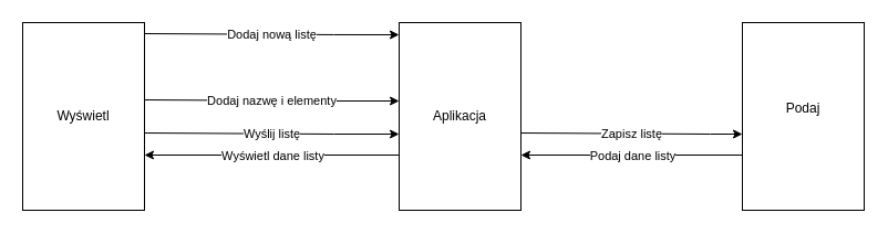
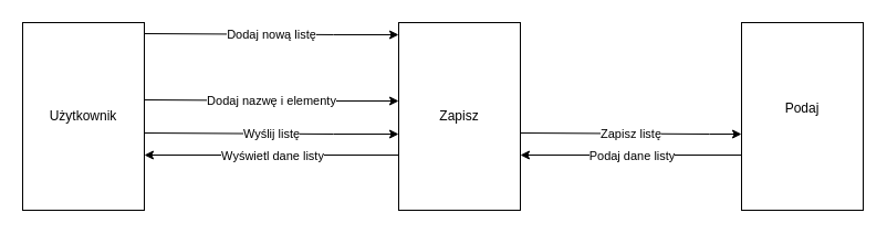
  <mxCell id="0" />
  <mxCell id="1" parent="0" />
- <mxCell id="2" value="Wyświetl" style="html=1;whiteSpace=wrap;" vertex="1" parent="1"><mxGeometry x="20" y="20" width="110" height="170" as="geometry" /></mxCell>
- <mxCell id="3" value="Aplikacja" style="html=1;whiteSpace=wrap;" vertex="1" parent="1"><mxGeometry x="360" y="20" width="110" height="170" as="geometry" /></mxCell>
+ <mxCell id="2" value="Użytkownik" style="html=1;whiteSpace=wrap;" vertex="1" parent="1"><mxGeometry x="20" y="20" width="110" height="170" as="geometry" /></mxCell>
+ <mxCell id="3" value="Zapisz" style="html=1;whiteSpace=wrap;" vertex="1" parent="1"><mxGeometry x="360" y="20" width="110" height="170" as="geometry" /></mxCell>
  <mxCell id="4" value="Podaj&lt;div&gt;&lt;br&gt;&lt;/div&gt;" style="html=1;whiteSpace=wrap;" vertex="1" parent="1"><mxGeometry x="670" y="20" width="110" height="170" as="geometry" /></mxCell>
  <mxCell id="5" value="" style="endArrow=classic;html=1;rounded=0;exitX=0.991;exitY=0.206;exitDx=0;exitDy=0;exitPerimeter=0;entryX=-0.009;entryY=0.212;entryDx=0;entryDy=0;entryPerimeter=0;" edge="1" parent="1"><mxGeometry relative="1" as="geometry"><mxPoint x="130" y="30" as="sourcePoint" /><mxPoint x="360" y="31.02" as="targetPoint" /><Array as="points"><mxPoint x="300.99" y="30.98" /></Array></mxGeometry></mxCell>
  <mxCell id="6" value="Dodaj nową listę" style="edgeLabel;resizable=0;html=1;;align=center;verticalAlign=middle;" connectable="0" vertex="1" parent="5"><mxGeometry relative="1" as="geometry" /></mxCell>
  <mxCell id="7" value="" style="endArrow=classic;html=1;rounded=0;exitX=0.991;exitY=0.206;exitDx=0;exitDy=0;exitPerimeter=0;entryX=-0.009;entryY=0.212;entryDx=0;entryDy=0;entryPerimeter=0;" edge="1" parent="1"><mxGeometry relative="1" as="geometry"><mxPoint x="130" y="90" as="sourcePoint" /><mxPoint x="360" y="91" as="targetPoint" /><Array as="points"><mxPoint x="301" y="91" /></Array></mxGeometry></mxCell>
  <mxCell id="8" value="Dodaj nazwę i elementy" style="edgeLabel;resizable=0;html=1;;align=center;verticalAlign=middle;" connectable="0" vertex="1" parent="7"><mxGeometry relative="1" as="geometry" /></mxCell>
  <mxCell id="9" value="" style="endArrow=classic;html=1;rounded=0;exitX=0.991;exitY=0.206;exitDx=0;exitDy=0;exitPerimeter=0;entryX=-0.009;entryY=0.212;entryDx=0;entryDy=0;entryPerimeter=0;" edge="1" parent="1"><mxGeometry relative="1" as="geometry"><mxPoint x="130" y="120" as="sourcePoint" /><mxPoint x="360" y="121" as="targetPoint" /><Array as="points"><mxPoint x="301" y="121" /></Array></mxGeometry></mxCell>
  <mxCell id="10" value="Wyślij listę" style="edgeLabel;resizable=0;html=1;;align=center;verticalAlign=middle;" connectable="0" vertex="1" parent="9"><mxGeometry relative="1" as="geometry" /></mxCell>
  <mxCell id="11" value="" style="endArrow=classic;html=1;rounded=0;exitX=0.991;exitY=0.206;exitDx=0;exitDy=0;exitPerimeter=0;" edge="1" parent="1"><mxGeometry relative="1" as="geometry"><mxPoint x="470" y="120" as="sourcePoint" /><mxPoint x="670" y="121" as="targetPoint" /><Array as="points"><mxPoint x="641" y="121" /></Array></mxGeometry></mxCell>
  <mxCell id="12" value="Zapisz listę" style="edgeLabel;resizable=0;html=1;;align=center;verticalAlign=middle;" connectable="0" vertex="1" parent="11"><mxGeometry relative="1" as="geometry" /></mxCell>
  <mxCell id="13" value="" style="endArrow=classic;html=1;rounded=0;exitX=0;exitY=0.25;exitDx=0;exitDy=0;" edge="1" parent="1"><mxGeometry relative="1" as="geometry"><mxPoint x="670" y="140" as="sourcePoint" /><mxPoint x="470" y="140" as="targetPoint" /></mxGeometry></mxCell>
  <mxCell id="14" value="Podaj dane listy" style="edgeLabel;resizable=0;html=1;;align=center;verticalAlign=middle;" connectable="0" vertex="1" parent="13"><mxGeometry relative="1" as="geometry" /></mxCell>
  <mxCell id="15" value="" style="endArrow=classic;html=1;rounded=0;exitX=0;exitY=0.25;exitDx=0;exitDy=0;entryX=1;entryY=0.25;entryDx=0;entryDy=0;" edge="1" parent="1"><mxGeometry relative="1" as="geometry"><mxPoint x="360" y="140" as="sourcePoint" /><mxPoint x="130" y="140" as="targetPoint" /></mxGeometry></mxCell>
  <mxCell id="16" value="Wyświetl dane listy" style="edgeLabel;resizable=0;html=1;;align=center;verticalAlign=middle;" connectable="0" vertex="1" parent="15"><mxGeometry relative="1" as="geometry" /></mxCell>
